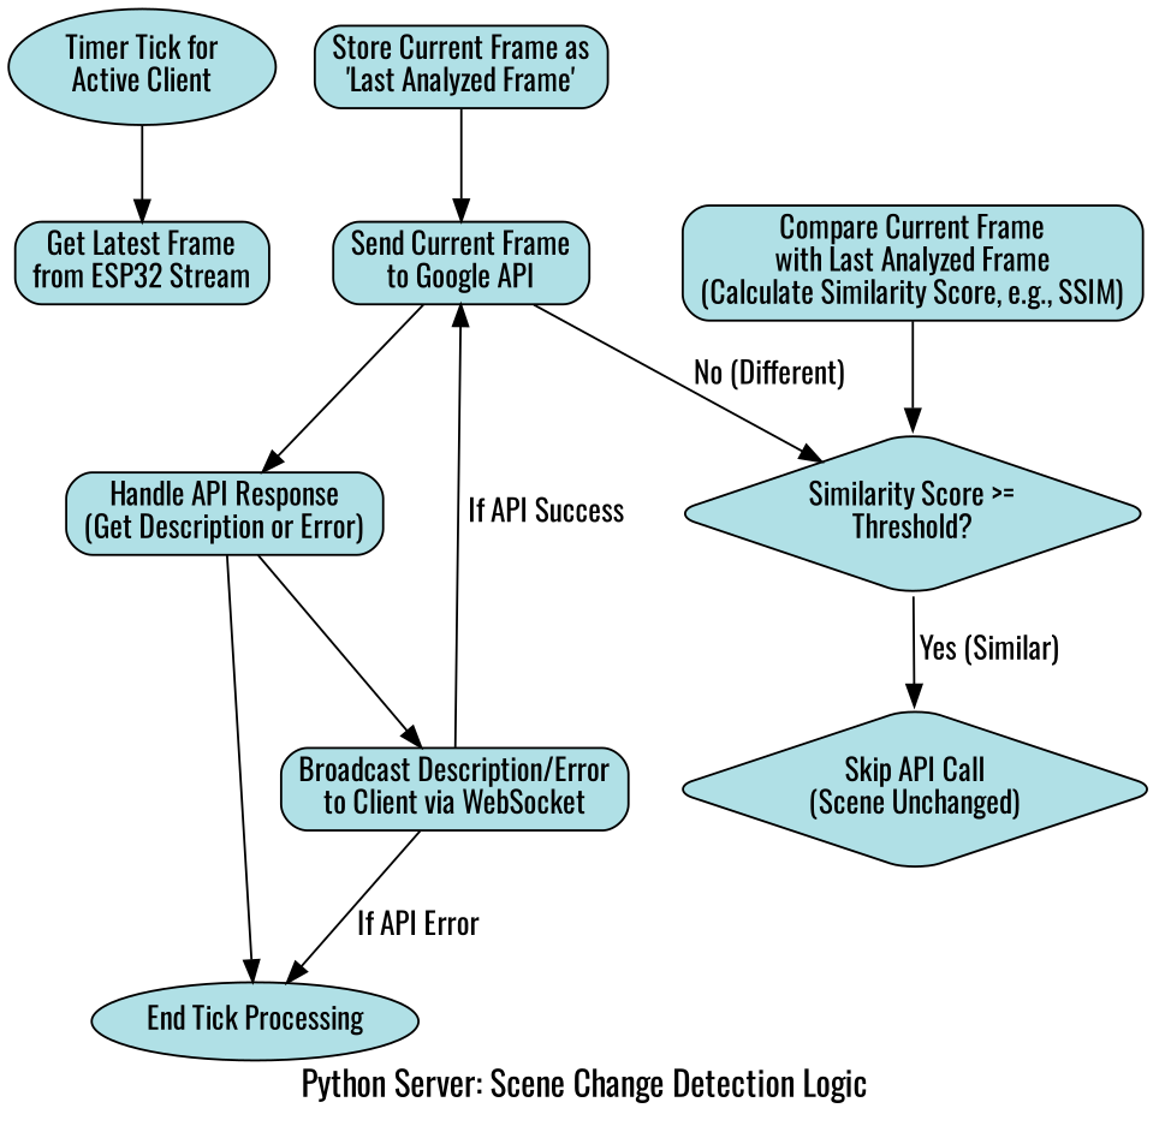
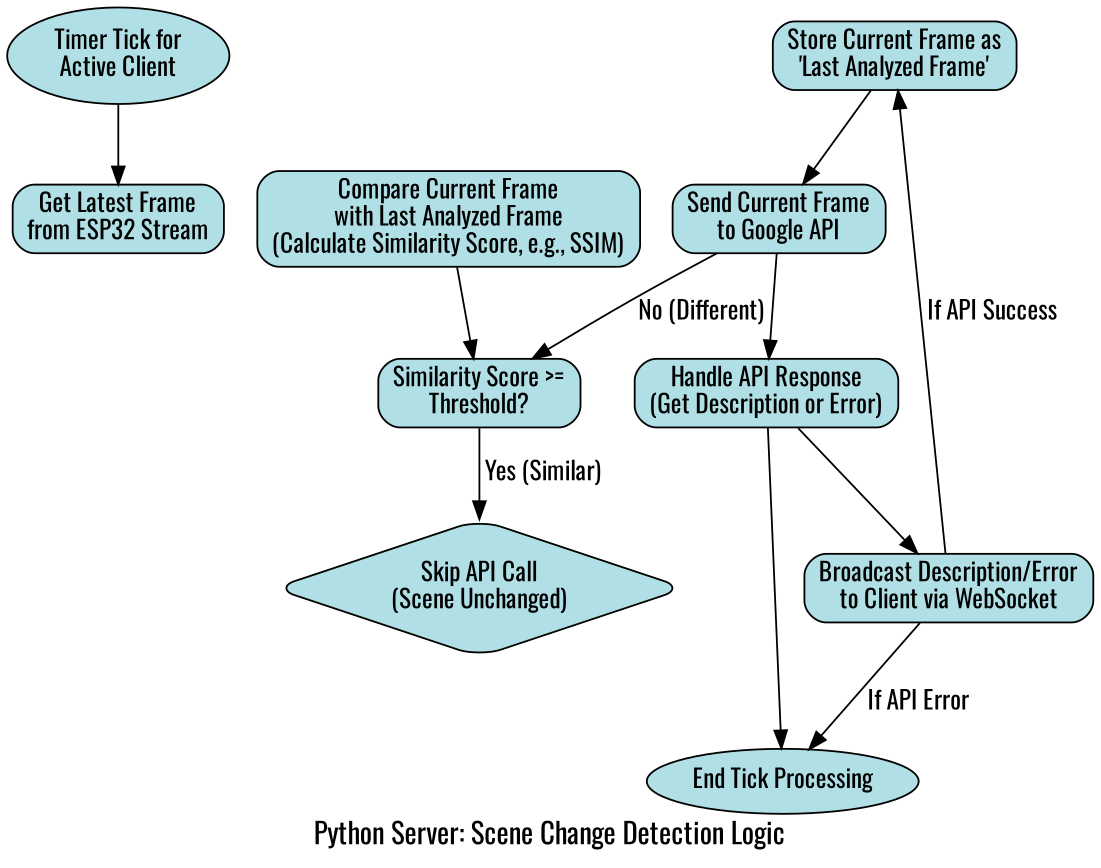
  digraph {
    fontname=Oswald
    fontsize=16
    label="Python Server: Scene Change Detection Logic"
    rankdir=TB
    node [fillcolor=powderblue fontname=Oswald shape=box style="rounded,filled"]
    edge [fontname=Oswald]
    n1 [label="Timer Tick for\nActive Client" shape=ellipse]
    n2 [label="Get Latest Frame\nfrom ESP32 Stream"]
    n3 [label="Store Current Frame as\n'Last Analyzed Frame'"]
    n4 [label="Send Current Frame\nto Google API"]
    n5 [label="Compare Current Frame\nwith Last Analyzed Frame\n(Calculate Similarity Score, e.g., SSIM)"]
-   n6 [label="Similarity Score >=\nThreshold?" shape=diamond]
+   n6 [label="Similarity Score >=\nThreshold?"]
    n7 [label="Handle API Response\n(Get Description or Error)"]
    n8 [label="Skip API Call\n(Scene Unchanged)" shape=diamond]
    n9 [label="Broadcast Description/Error\nto Client via WebSocket"]
    n10 [label="End Tick Processing" shape=ellipse]
    n1 -> n2
    n3 -> n4
    n4 -> n6 [label=" No (Different)"]
    n4 -> n7
    n5 -> n6
    n6 -> n8 [label=" Yes (Similar)"]
    n7 -> n9
    n7 -> n10
-   n9 -> n4 [label=" If API Success"]
+   n9 -> n3 [label=" If API Success"]
    n9 -> n10 [label=" If API Error"]
  }
